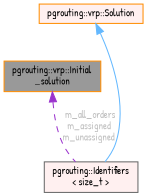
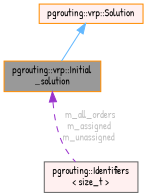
  digraph {
    fontname="Patrick Hand"
    node [color=darkorange fillcolor="#FFF0F0" fontname="Patrick Hand" fontsize=10 shape=box style=filled]
    edge [dir=back fontname="Patrick Hand" fontsize=10 labelfontname=Helvetica labelfontsize=10]
    n1 [fillcolor=grey60 fontcolor=black height=0.2 label="pgrouting::vrp::Initial\l_solution" width=0.4]
    n2 [color=gray40 height=0.2 label="pgrouting::Identifiers\l\< size_t \>" width=0.4]
    n3 [height=0.2 label="pgrouting::vrp::Solution" width=0.4]
    n1 -> n2 [color=darkorchid3 fontcolor=grey label=" m_all_orders\nm_assigned\nm_unassigned" style=dashed]
-   n3 -> n2 [color=steelblue1 style=solid]
+   n3 -> n1 [color=steelblue1 style=solid]
  }
